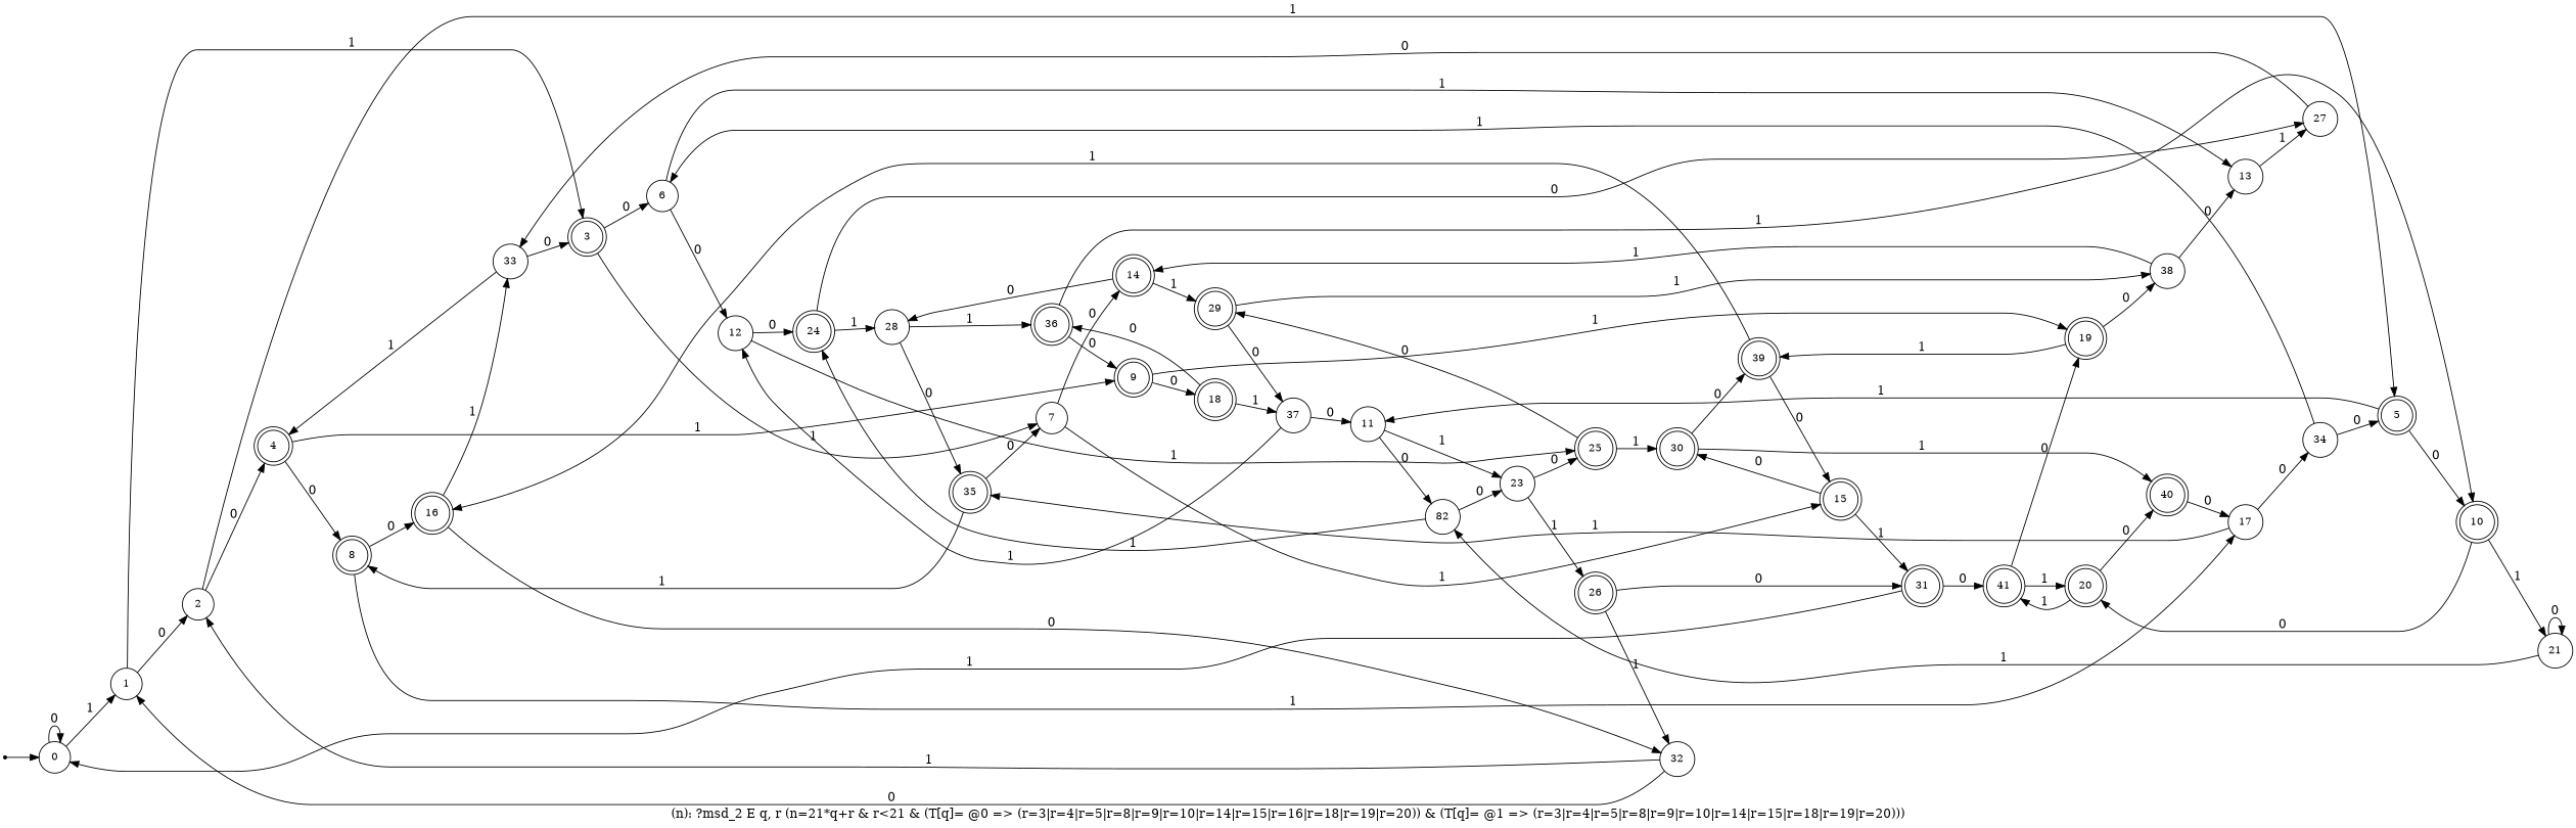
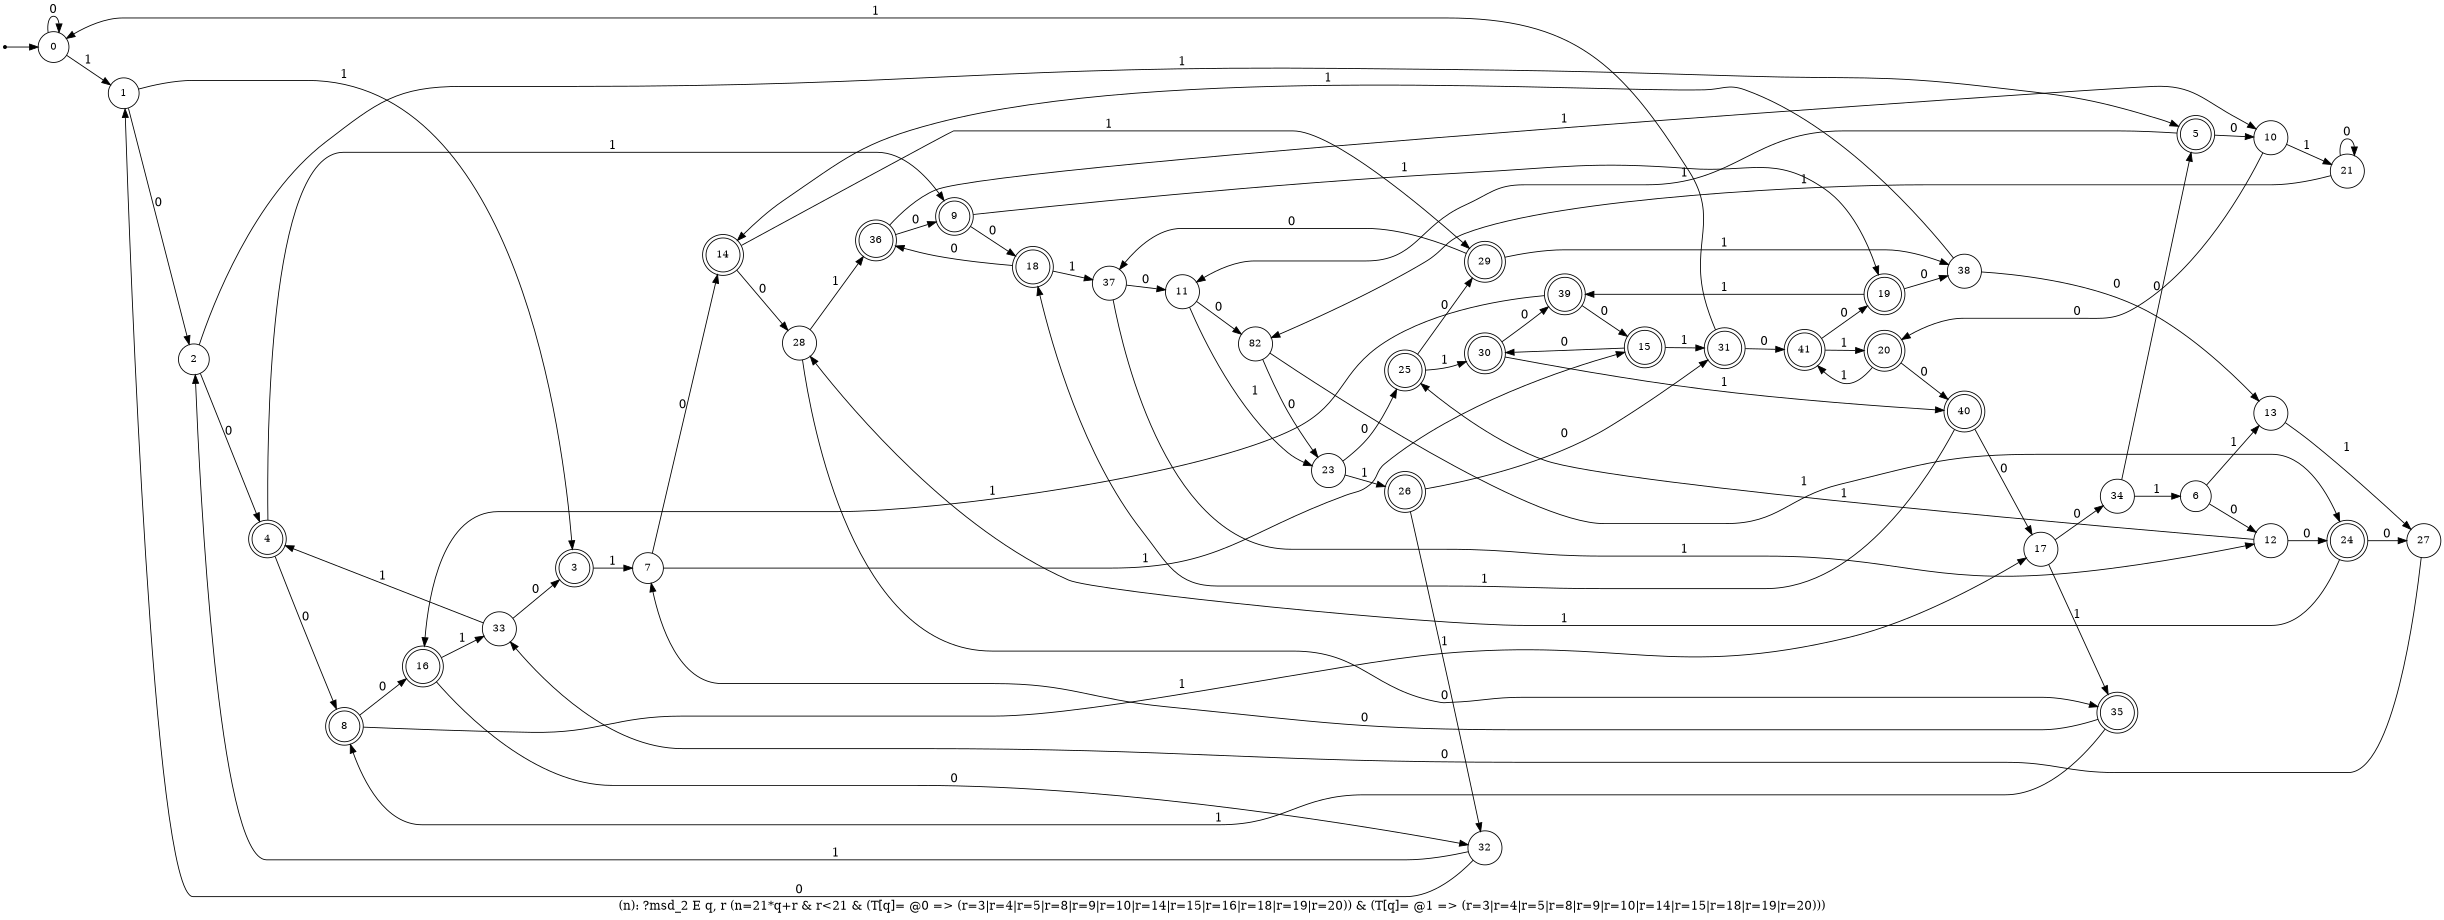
  digraph {
    label="(n): ?msd_2 E q, r (n=21*q+r & r<21 & (T[q]= @0 => (r=3|r=4|r=5|r=8|r=9|r=10|r=14|r=15|r=16|r=18|r=19|r=20)) & (T[q]= @1 => (r=3|r=4|r=5|r=8|r=9|r=10|r=14|r=15|r=18|r=19|r=20)))"
    rankdir=LR
    node [fontsize=12 shape=doublecircle]
    n1 [label=0 shape=circle]
    n2 [label=1 shape=circle]
    n3 [label=2 shape=circle]
    n4 [label=3]
    n5 [label=4]
    n6 [label=5]
    n7 [label=6 shape=circle]
    n8 [label=7 shape=circle]
    n9 [label=8]
    n10 [label=9]
-   n11 [label=10]
+   n11 [label=10 shape=circle]
    n12 [label=11 shape=circle]
    n13 [label=12 shape=circle]
    n14 [label=13 shape=circle]
    n15 [label=14]
    n16 [label=15]
    n17 [label=16]
    n18 [label=17 shape=circle]
    n19 [label=18]
    n20 [label=19]
    n21 [label=20]
    n22 [label=21 shape=circle]
    n23 [label=82 shape=circle]
    n24 [label=23 shape=circle]
    n25 [label=24]
    n26 [label=25]
    n27 [label=27 shape=circle]
    n28 [label=28 shape=circle]
    n29 [label=29]
    n30 [label=30]
    n31 [label=31]
    n32 [label=32 shape=circle]
    n33 [label=33 shape=circle]
    n34 [label=34 shape=circle]
    n35 [label=35]
    n36 [label=36]
    n37 [label=37 shape=circle]
    n38 [label=38 shape=circle]
    n39 [label=39]
    n40 [label=40]
    n41 [label=41]
    n42 [label=26]
    n43 [label=41 shape=point]
    n1 -> n1 [label=0]
    n1 -> n2 [label=1]
    n2 -> n3 [label=0]
    n2 -> n4 [label=1]
    n3 -> n5 [label=0]
    n3 -> n6 [label=1]
-   n4 -> n7 [label=0]
    n4 -> n8 [label=1]
    n5 -> n9 [label=0]
    n5 -> n10 [label=1]
    n6 -> n11 [label=0]
    n6 -> n12 [label=1]
    n7 -> n13 [label=0]
    n7 -> n14 [label=1]
    n8 -> n15 [label=0]
    n8 -> n16 [label=1]
    n9 -> n17 [label=0]
    n9 -> n18 [label=1]
    n10 -> n19 [label=0]
    n10 -> n20 [label=1]
    n11 -> n21 [label=0]
    n11 -> n22 [label=1]
    n12 -> n23 [label=0]
    n12 -> n24 [label=1]
    n13 -> n25 [label=0]
    n13 -> n26 [label=1]
    n14 -> n27 [label=1]
    n15 -> n28 [label=0]
    n15 -> n29 [label=1]
    n16 -> n30 [label=0]
    n16 -> n31 [label=1]
    n17 -> n32 [label=0]
    n17 -> n33 [label=1]
    n18 -> n34 [label=0]
    n18 -> n35 [label=1]
    n19 -> n36 [label=0]
    n19 -> n37 [label=1]
    n20 -> n38 [label=0]
    n20 -> n39 [label=1]
    n21 -> n40 [label=0]
    n21 -> n41 [label=1]
    n22 -> n22 [label=0]
    n22 -> n23 [label=1]
    n23 -> n24 [label=0]
    n23 -> n25 [label=1]
    n24 -> n26 [label=0]
    n24 -> n42 [label=1]
    n25 -> n27 [label=0]
    n25 -> n28 [label=1]
    n26 -> n29 [label=0]
    n26 -> n30 [label=1]
    n27 -> n33 [label=0]
    n28 -> n35 [label=0]
    n28 -> n36 [label=1]
    n29 -> n37 [label=0]
    n29 -> n38 [label=1]
    n30 -> n39 [label=0]
    n30 -> n40 [label=1]
    n31 -> n1 [label=1]
    n31 -> n41 [label=0]
    n32 -> n2 [label=0]
    n32 -> n3 [label=1]
    n33 -> n4 [label=0]
    n33 -> n5 [label=1]
    n34 -> n6 [label=0]
    n34 -> n7 [label=1]
    n35 -> n8 [label=0]
    n35 -> n9 [label=1]
    n36 -> n10 [label=0]
    n36 -> n11 [label=1]
    n37 -> n12 [label=0]
    n37 -> n13 [label=1]
    n38 -> n14 [label=0]
    n38 -> n15 [label=1]
    n39 -> n16 [label=0]
    n39 -> n17 [label=1]
    n40 -> n18 [label=0]
+   n40 -> n19 [label=1]
    n41 -> n20 [label=0]
    n41 -> n21 [label=1]
    n42 -> n31 [label=0]
    n42 -> n32 [label=1]
    n43 -> n1
  }
